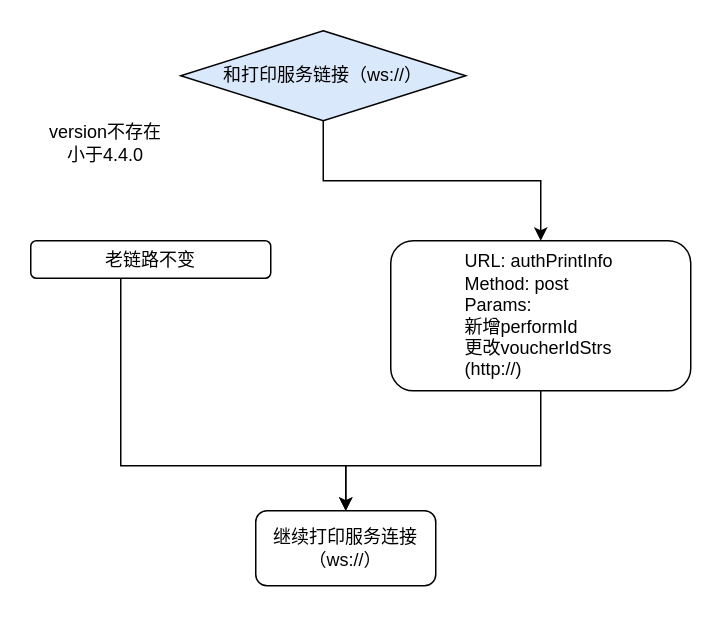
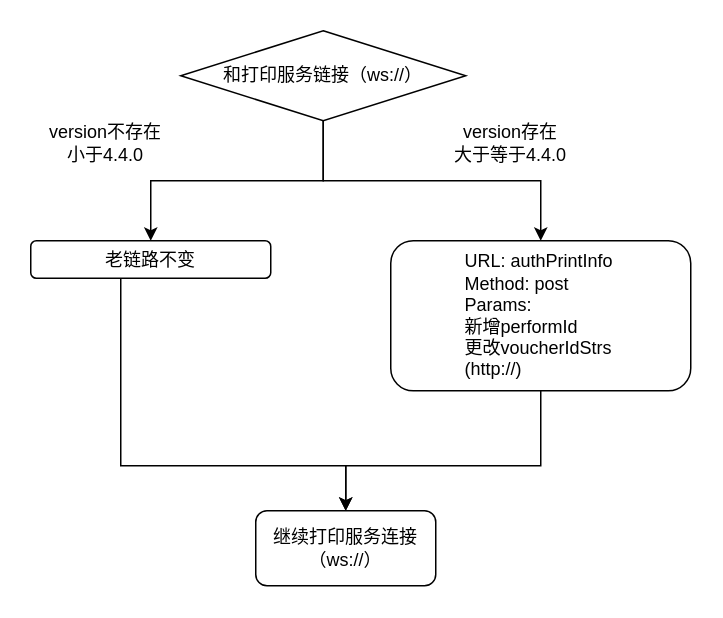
  <mxCell id="0" />
  <mxCell id="1" parent="0" />
  <mxCell id="2" value="" style="rounded=1;whiteSpace=wrap;html=1;" vertex="1" parent="1"><mxGeometry x="260" y="160" width="200" height="100" as="geometry" /></mxCell>
  <mxCell id="3" value="&lt;div style=&quot;text-align: left&quot;&gt;&lt;span&gt;URL: authPrintInfo&lt;/span&gt;&lt;/div&gt;&lt;div style=&quot;text-align: left&quot;&gt;&lt;span&gt;Method: post&lt;/span&gt;&lt;/div&gt;&lt;div style=&quot;text-align: left&quot;&gt;Params:&lt;/div&gt;&lt;div style=&quot;text-align: left&quot;&gt;新增performId&lt;/div&gt;&lt;div style=&quot;text-align: left&quot;&gt;更改voucherIdStrs&lt;/div&gt;&lt;div style=&quot;text-align: left&quot;&gt;(http://)&lt;/div&gt;" style="text;html=1;strokeColor=none;fillColor=none;align=center;verticalAlign=middle;whiteSpace=wrap;rounded=0;" vertex="1" parent="1"><mxGeometry x="260" y="165" width="198" height="90" as="geometry" /></mxCell>
  <mxCell id="4" style="edgeStyle=orthogonalEdgeStyle;rounded=0;orthogonalLoop=1;jettySize=auto;html=1;entryX=0.5;entryY=0;entryDx=0;entryDy=0;" edge="1" parent="1" source="5" target="12"><mxGeometry relative="1" as="geometry"><Array as="points"><mxPoint x="80" y="310" /><mxPoint x="230" y="310" /></Array></mxGeometry></mxCell>
  <mxCell id="5" value="老链路不变" style="rounded=1;whiteSpace=wrap;html=1;" vertex="1" parent="1"><mxGeometry x="20" y="160" width="160" height="25" as="geometry" /></mxCell>
+ <mxCell id="6" style="edgeStyle=orthogonalEdgeStyle;rounded=0;orthogonalLoop=1;jettySize=auto;html=1;entryX=0.5;entryY=0;entryDx=0;entryDy=0;" edge="1" parent="1" source="8" target="5"><mxGeometry relative="1" as="geometry" /></mxCell>
  <mxCell id="7" style="edgeStyle=orthogonalEdgeStyle;rounded=0;orthogonalLoop=1;jettySize=auto;html=1;entryX=0.5;entryY=0;entryDx=0;entryDy=0;" edge="1" parent="1" source="8" target="2"><mxGeometry relative="1" as="geometry" /></mxCell>
- <mxCell id="8" value="和打印服务链接（ws://）" style="rhombus;whiteSpace=wrap;html=1;fillColor=#dae8fc;" vertex="1" parent="1"><mxGeometry x="120" y="20" width="190" height="60" as="geometry" /></mxCell>
+ <mxCell id="8" value="和打印服务链接（ws://）" style="rhombus;whiteSpace=wrap;html=1;" vertex="1" parent="1"><mxGeometry x="120" y="20" width="190" height="60" as="geometry" /></mxCell>
  <mxCell id="9" style="edgeStyle=orthogonalEdgeStyle;rounded=0;orthogonalLoop=1;jettySize=auto;html=1;entryX=0.5;entryY=0;entryDx=0;entryDy=0;" edge="1" parent="1" source="2" target="12"><mxGeometry relative="1" as="geometry"><Array as="points"><mxPoint x="360" y="310" /><mxPoint x="230" y="310" /></Array></mxGeometry></mxCell>
  <mxCell id="10" value="version不存在&lt;br&gt;小于4.4.0" style="text;html=1;strokeColor=none;fillColor=none;align=center;verticalAlign=middle;whiteSpace=wrap;rounded=0;" vertex="1" parent="1"><mxGeometry x="20" y="80" width="100" height="30" as="geometry" /></mxCell>
+ <mxCell id="11" value="version存在&lt;br&gt;大于等于4.4.0" style="text;html=1;strokeColor=none;fillColor=none;align=center;verticalAlign=middle;whiteSpace=wrap;rounded=0;" vertex="1" parent="1"><mxGeometry x="290" y="80" width="100" height="30" as="geometry" /></mxCell>
  <mxCell id="12" value="继续打印服务连接（ws://）" style="rounded=1;whiteSpace=wrap;html=1;" vertex="1" parent="1"><mxGeometry x="170" y="340" width="120" height="50" as="geometry" /></mxCell>
